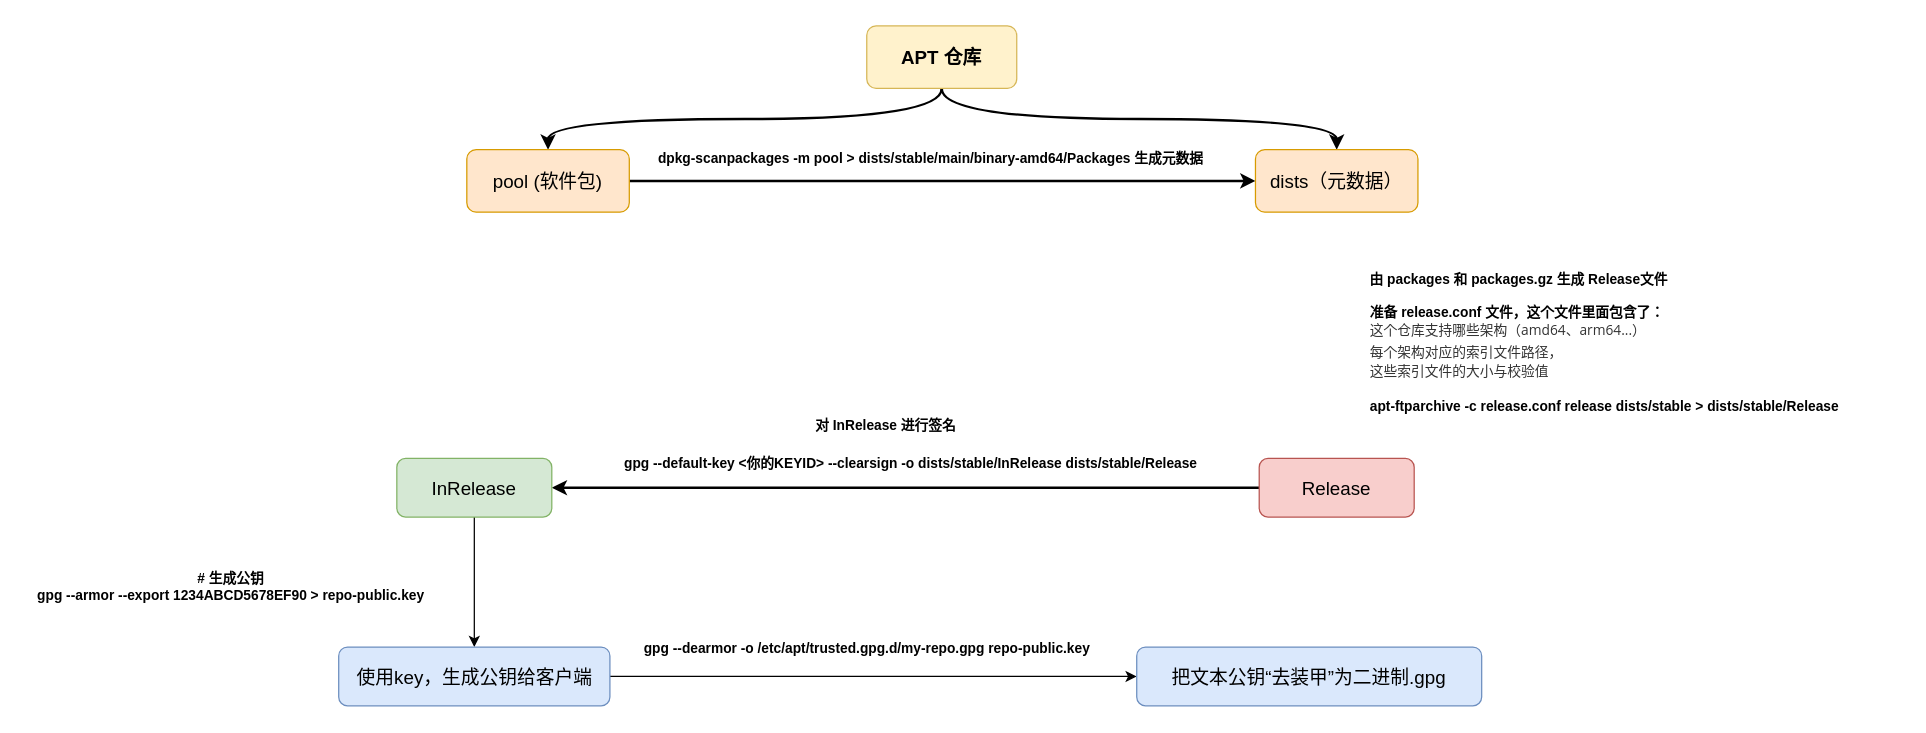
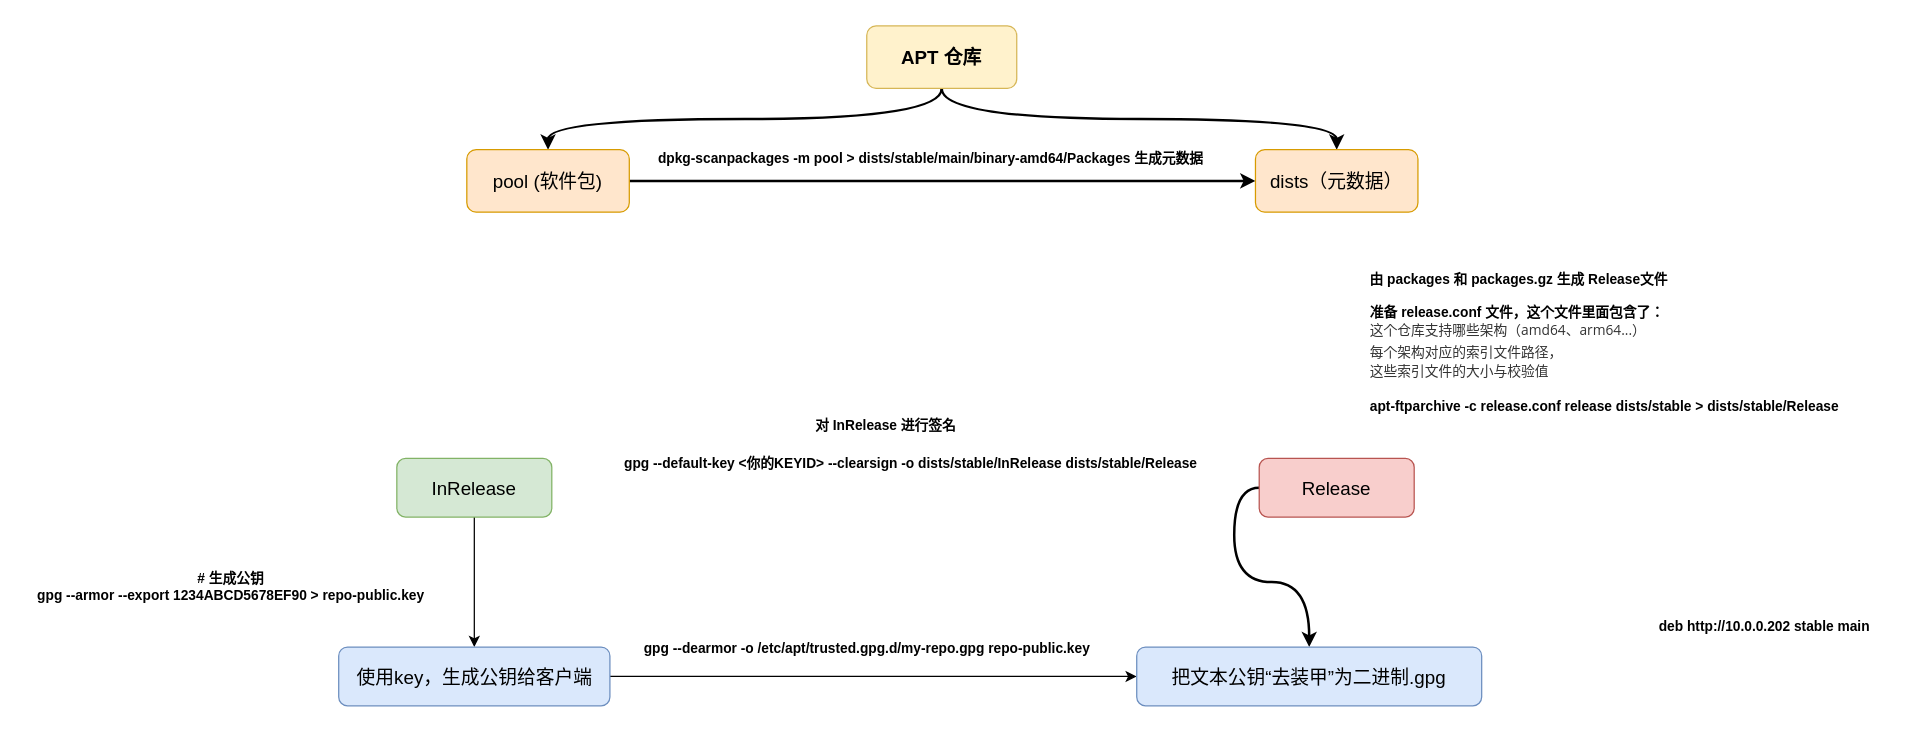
  <mxCell id="0" />
  <mxCell id="1" parent="0" />
  <mxCell id="2" style="edgeStyle=orthogonalEdgeStyle;rounded=0;orthogonalLoop=1;jettySize=auto;html=1;exitX=0.5;exitY=1;exitDx=0;exitDy=0;entryX=0.5;entryY=0;entryDx=0;entryDy=0;curved=1;strokeWidth=2;" edge="1" parent="1" source="4" target="6"><mxGeometry relative="1" as="geometry" /></mxCell>
  <mxCell id="3" style="edgeStyle=orthogonalEdgeStyle;curved=1;rounded=0;orthogonalLoop=1;jettySize=auto;html=1;exitX=0.5;exitY=1;exitDx=0;exitDy=0;entryX=0.5;entryY=0;entryDx=0;entryDy=0;strokeColor=default;align=center;verticalAlign=middle;fontFamily=Helvetica;fontSize=11;fontColor=default;labelBackgroundColor=default;endArrow=classic;strokeWidth=2;" edge="1" parent="1" source="4" target="7"><mxGeometry relative="1" as="geometry" /></mxCell>
  <mxCell id="4" value="&lt;b&gt;&lt;font style=&quot;font-size: 15px;&quot;&gt;APT 仓库&lt;/font&gt;&lt;/b&gt;" style="rounded=1;whiteSpace=wrap;html=1;fillColor=#fff2cc;strokeColor=#d6b656;" vertex="1" parent="1"><mxGeometry x="693" y="20" width="120" height="50" as="geometry" /></mxCell>
  <mxCell id="5" style="edgeStyle=orthogonalEdgeStyle;curved=1;rounded=0;orthogonalLoop=1;jettySize=auto;html=1;exitX=1;exitY=0.5;exitDx=0;exitDy=0;entryX=0;entryY=0.5;entryDx=0;entryDy=0;strokeColor=default;align=center;verticalAlign=middle;fontFamily=Helvetica;fontSize=11;fontColor=default;labelBackgroundColor=default;endArrow=classic;strokeWidth=2;" edge="1" parent="1" source="6" target="7"><mxGeometry relative="1" as="geometry" /></mxCell>
  <mxCell id="6" value="&lt;span&gt;&lt;font style=&quot;font-size: 15px;&quot;&gt;pool (软件包)&lt;/font&gt;&lt;/span&gt;" style="rounded=1;whiteSpace=wrap;html=1;fillColor=#ffe6cc;strokeColor=#d79b00;fontStyle=0" vertex="1" parent="1"><mxGeometry x="373" y="119" width="130" height="50" as="geometry" /></mxCell>
  <mxCell id="7" value="&lt;span&gt;&lt;font style=&quot;font-size: 15px;&quot;&gt;dists（元数据）&lt;/font&gt;&lt;/span&gt;" style="rounded=1;whiteSpace=wrap;html=1;fillColor=#ffe6cc;strokeColor=#d79b00;fontStyle=0" vertex="1" parent="1"><mxGeometry x="1004" y="119" width="130" height="50" as="geometry" /></mxCell>
  <mxCell id="8" value="&lt;b&gt;dpkg-scanpackages -m pool &amp;gt; dists/stable/main/binary-amd64/Packages 生成元数据&lt;/b&gt;" style="text;html=1;align=center;verticalAlign=middle;whiteSpace=wrap;rounded=0;fontFamily=Helvetica;fontSize=11;fontColor=default;labelBackgroundColor=default;" vertex="1" parent="1"><mxGeometry x="521" y="111" width="447" height="30" as="geometry" /></mxCell>
- <mxCell id="9" style="edgeStyle=orthogonalEdgeStyle;curved=1;rounded=0;orthogonalLoop=1;jettySize=auto;html=1;exitX=0;exitY=0.5;exitDx=0;exitDy=0;entryX=1;entryY=0.5;entryDx=0;entryDy=0;strokeColor=default;align=center;verticalAlign=middle;fontFamily=Helvetica;fontSize=11;fontColor=default;labelBackgroundColor=default;endArrow=classic;strokeWidth=2;" edge="1" parent="1" source="10" target="15"><mxGeometry relative="1" as="geometry" /></mxCell>
+ <mxCell id="9" style="edgeStyle=orthogonalEdgeStyle;curved=1;rounded=0;orthogonalLoop=1;jettySize=auto;html=1;exitX=0;exitY=0.5;exitDx=0;exitDy=0;strokeColor=default;align=center;verticalAlign=middle;fontFamily=Helvetica;fontSize=11;fontColor=default;labelBackgroundColor=default;endArrow=classic;strokeWidth=2;" edge="1" parent="1" source="10" target="21"><mxGeometry relative="1" as="geometry" /></mxCell>
  <mxCell id="10" value="&lt;font style=&quot;font-size: 15px;&quot;&gt;Release&lt;/font&gt;" style="rounded=1;whiteSpace=wrap;html=1;fontFamily=Helvetica;fontSize=11;labelBackgroundColor=none;fillColor=#f8cecc;strokeColor=#b85450;" vertex="1" parent="1"><mxGeometry x="1007" y="366" width="124" height="47" as="geometry" /></mxCell>
  <mxCell id="11" value="&lt;b&gt;由 packages 和 packages.gz 生成 Release文件&lt;/b&gt;" style="text;html=1;align=center;verticalAlign=middle;whiteSpace=wrap;rounded=0;fontFamily=Helvetica;fontSize=11;fontColor=default;labelBackgroundColor=default;" vertex="1" parent="1"><mxGeometry x="1078" y="208" width="274" height="30" as="geometry" /></mxCell>
  <mxCell id="12" value="&lt;b&gt;apt-ftparchive -c release.conf release dists/stable &amp;gt; dists/stable/Release&lt;/b&gt;" style="text;html=1;align=center;verticalAlign=middle;whiteSpace=wrap;rounded=0;fontFamily=Helvetica;fontSize=11;fontColor=default;labelBackgroundColor=default;" vertex="1" parent="1"><mxGeometry x="1048" y="310" width="471" height="30" as="geometry" /></mxCell>
  <mxCell id="13" value="&lt;b&gt;准备 release.conf 文件，这个文件里面包含了：&lt;/b&gt;&lt;div style=&quot;line-height: 150%;&quot;&gt;&lt;span style=&quot;orphans: 4; white-space-collapse: preserve; color: rgb(51, 51, 51); font-family: &amp;quot;Open Sans&amp;quot;, &amp;quot;Clear Sans&amp;quot;, &amp;quot;Helvetica Neue&amp;quot;, Helvetica, Arial, &amp;quot;Segoe UI Emoji&amp;quot;, sans-serif;&quot;&gt;&lt;font style=&quot;font-size: 11px;&quot;&gt;这个仓库支持哪些架构（amd64、arm64...）&lt;/font&gt;&lt;/span&gt;&lt;/div&gt;&lt;div style=&quot;line-height: 150%;&quot;&gt;&lt;span style=&quot;orphans: 4; white-space-collapse: preserve; color: rgb(51, 51, 51); font-family: &amp;quot;Open Sans&amp;quot;, &amp;quot;Clear Sans&amp;quot;, &amp;quot;Helvetica Neue&amp;quot;, Helvetica, Arial, &amp;quot;Segoe UI Emoji&amp;quot;, sans-serif;&quot;&gt;&lt;font style=&quot;font-size: 11px;&quot;&gt;每个架构对应的索引文件路径，&lt;/font&gt;&lt;/span&gt;&lt;/div&gt;&lt;div style=&quot;line-height: 150%;&quot;&gt;&lt;span style=&quot;orphans: 4; white-space-collapse: preserve; color: rgb(51, 51, 51); font-family: &amp;quot;Open Sans&amp;quot;, &amp;quot;Clear Sans&amp;quot;, &amp;quot;Helvetica Neue&amp;quot;, Helvetica, Arial, &amp;quot;Segoe UI Emoji&amp;quot;, sans-serif;&quot;&gt;&lt;font style=&quot;font-size: 11px;&quot;&gt;这些索引文件的大小与校验值&lt;/font&gt;&lt;/span&gt;&lt;/div&gt;" style="text;html=1;align=left;verticalAlign=middle;whiteSpace=wrap;rounded=0;fontFamily=Helvetica;fontSize=11;fontColor=default;labelBackgroundColor=default;" vertex="1" parent="1"><mxGeometry x="1094" y="230" width="275" height="88" as="geometry" /></mxCell>
  <mxCell id="14" style="edgeStyle=orthogonalEdgeStyle;curved=1;rounded=0;orthogonalLoop=1;jettySize=auto;html=1;exitX=0.5;exitY=1;exitDx=0;exitDy=0;entryX=0.5;entryY=0;entryDx=0;entryDy=0;strokeColor=default;align=center;verticalAlign=middle;fontFamily=Helvetica;fontSize=11;fontColor=default;labelBackgroundColor=default;endArrow=classic;" edge="1" parent="1" source="15" target="19"><mxGeometry relative="1" as="geometry" /></mxCell>
  <mxCell id="15" value="&lt;font style=&quot;font-size: 15px;&quot;&gt;InRelease&lt;/font&gt;" style="rounded=1;whiteSpace=wrap;html=1;fontFamily=Helvetica;fontSize=11;labelBackgroundColor=none;fillColor=#d5e8d4;strokeColor=#82b366;" vertex="1" parent="1"><mxGeometry x="317" y="366" width="124" height="47" as="geometry" /></mxCell>
  <mxCell id="16" value="&lt;b&gt;对 InRelease 进行签名&lt;/b&gt;" style="text;html=1;align=center;verticalAlign=middle;whiteSpace=wrap;rounded=0;fontFamily=Helvetica;fontSize=11;fontColor=default;labelBackgroundColor=default;" vertex="1" parent="1"><mxGeometry x="632" y="325" width="153" height="30" as="geometry" /></mxCell>
  <mxCell id="17" value="&lt;b&gt;gpg --default-key &amp;lt;你的KEYID&amp;gt; --clearsign -o dists/stable/InRelease dists/stable/Release&lt;/b&gt;" style="text;html=1;align=center;verticalAlign=middle;whiteSpace=wrap;rounded=0;fontFamily=Helvetica;fontSize=11;fontColor=default;labelBackgroundColor=default;" vertex="1" parent="1"><mxGeometry x="476" y="355" width="505" height="30" as="geometry" /></mxCell>
  <mxCell id="18" style="edgeStyle=orthogonalEdgeStyle;curved=1;rounded=0;orthogonalLoop=1;jettySize=auto;html=1;exitX=1;exitY=0.5;exitDx=0;exitDy=0;entryX=0;entryY=0.5;entryDx=0;entryDy=0;strokeColor=default;align=center;verticalAlign=middle;fontFamily=Helvetica;fontSize=11;fontColor=default;labelBackgroundColor=default;endArrow=classic;" edge="1" parent="1" source="19" target="21"><mxGeometry relative="1" as="geometry" /></mxCell>
  <mxCell id="19" value="&lt;span style=&quot;font-size: 15px;&quot;&gt;使用key，生成公钥给客户端&lt;/span&gt;" style="rounded=1;whiteSpace=wrap;html=1;fontFamily=Helvetica;fontSize=11;labelBackgroundColor=none;fillColor=#dae8fc;strokeColor=#6c8ebf;" vertex="1" parent="1"><mxGeometry x="270.5" y="517" width="217" height="47" as="geometry" /></mxCell>
  <mxCell id="20" value="&lt;div&gt;&lt;b&gt;# 生成公钥&lt;/b&gt;&lt;/div&gt;&lt;div&gt;&lt;b&gt;gpg --armor --export 1234ABCD5678EF90 &amp;gt; repo-public.key&lt;/b&gt;&lt;/div&gt;" style="text;html=1;align=center;verticalAlign=middle;resizable=0;points=[];autosize=1;strokeColor=none;fillColor=none;fontFamily=Helvetica;fontSize=11;fontColor=default;labelBackgroundColor=default;" vertex="1" parent="1"><mxGeometry x="20" y="450" width="328" height="38" as="geometry" /></mxCell>
  <mxCell id="21" value="&lt;span style=&quot;font-size: 15px;&quot;&gt;把文本公钥“去装甲”为二进制.gpg&lt;/span&gt;" style="rounded=1;whiteSpace=wrap;html=1;fontFamily=Helvetica;fontSize=11;labelBackgroundColor=none;fillColor=#dae8fc;strokeColor=#6c8ebf;" vertex="1" parent="1"><mxGeometry x="909" y="517" width="276" height="47" as="geometry" /></mxCell>
  <mxCell id="22" value="&lt;b&gt;gpg --dearmor -o /etc/apt/trusted.gpg.d/my-repo.gpg repo-public.key&lt;/b&gt;" style="text;html=1;align=center;verticalAlign=middle;resizable=0;points=[];autosize=1;strokeColor=none;fillColor=none;fontFamily=Helvetica;fontSize=11;fontColor=default;labelBackgroundColor=default;" vertex="1" parent="1"><mxGeometry x="505" y="505" width="375" height="25" as="geometry" /></mxCell>
+ <mxCell id="23" value="&lt;b&gt;deb http://10.0.0.202 stable main&lt;/b&gt;" style="text;html=1;align=center;verticalAlign=middle;resizable=0;points=[];autosize=1;strokeColor=none;fillColor=none;fontFamily=Helvetica;fontSize=11;fontColor=default;labelBackgroundColor=default;" vertex="1" parent="1"><mxGeometry x="1317" y="488" width="187" height="25" as="geometry" /></mxCell>
